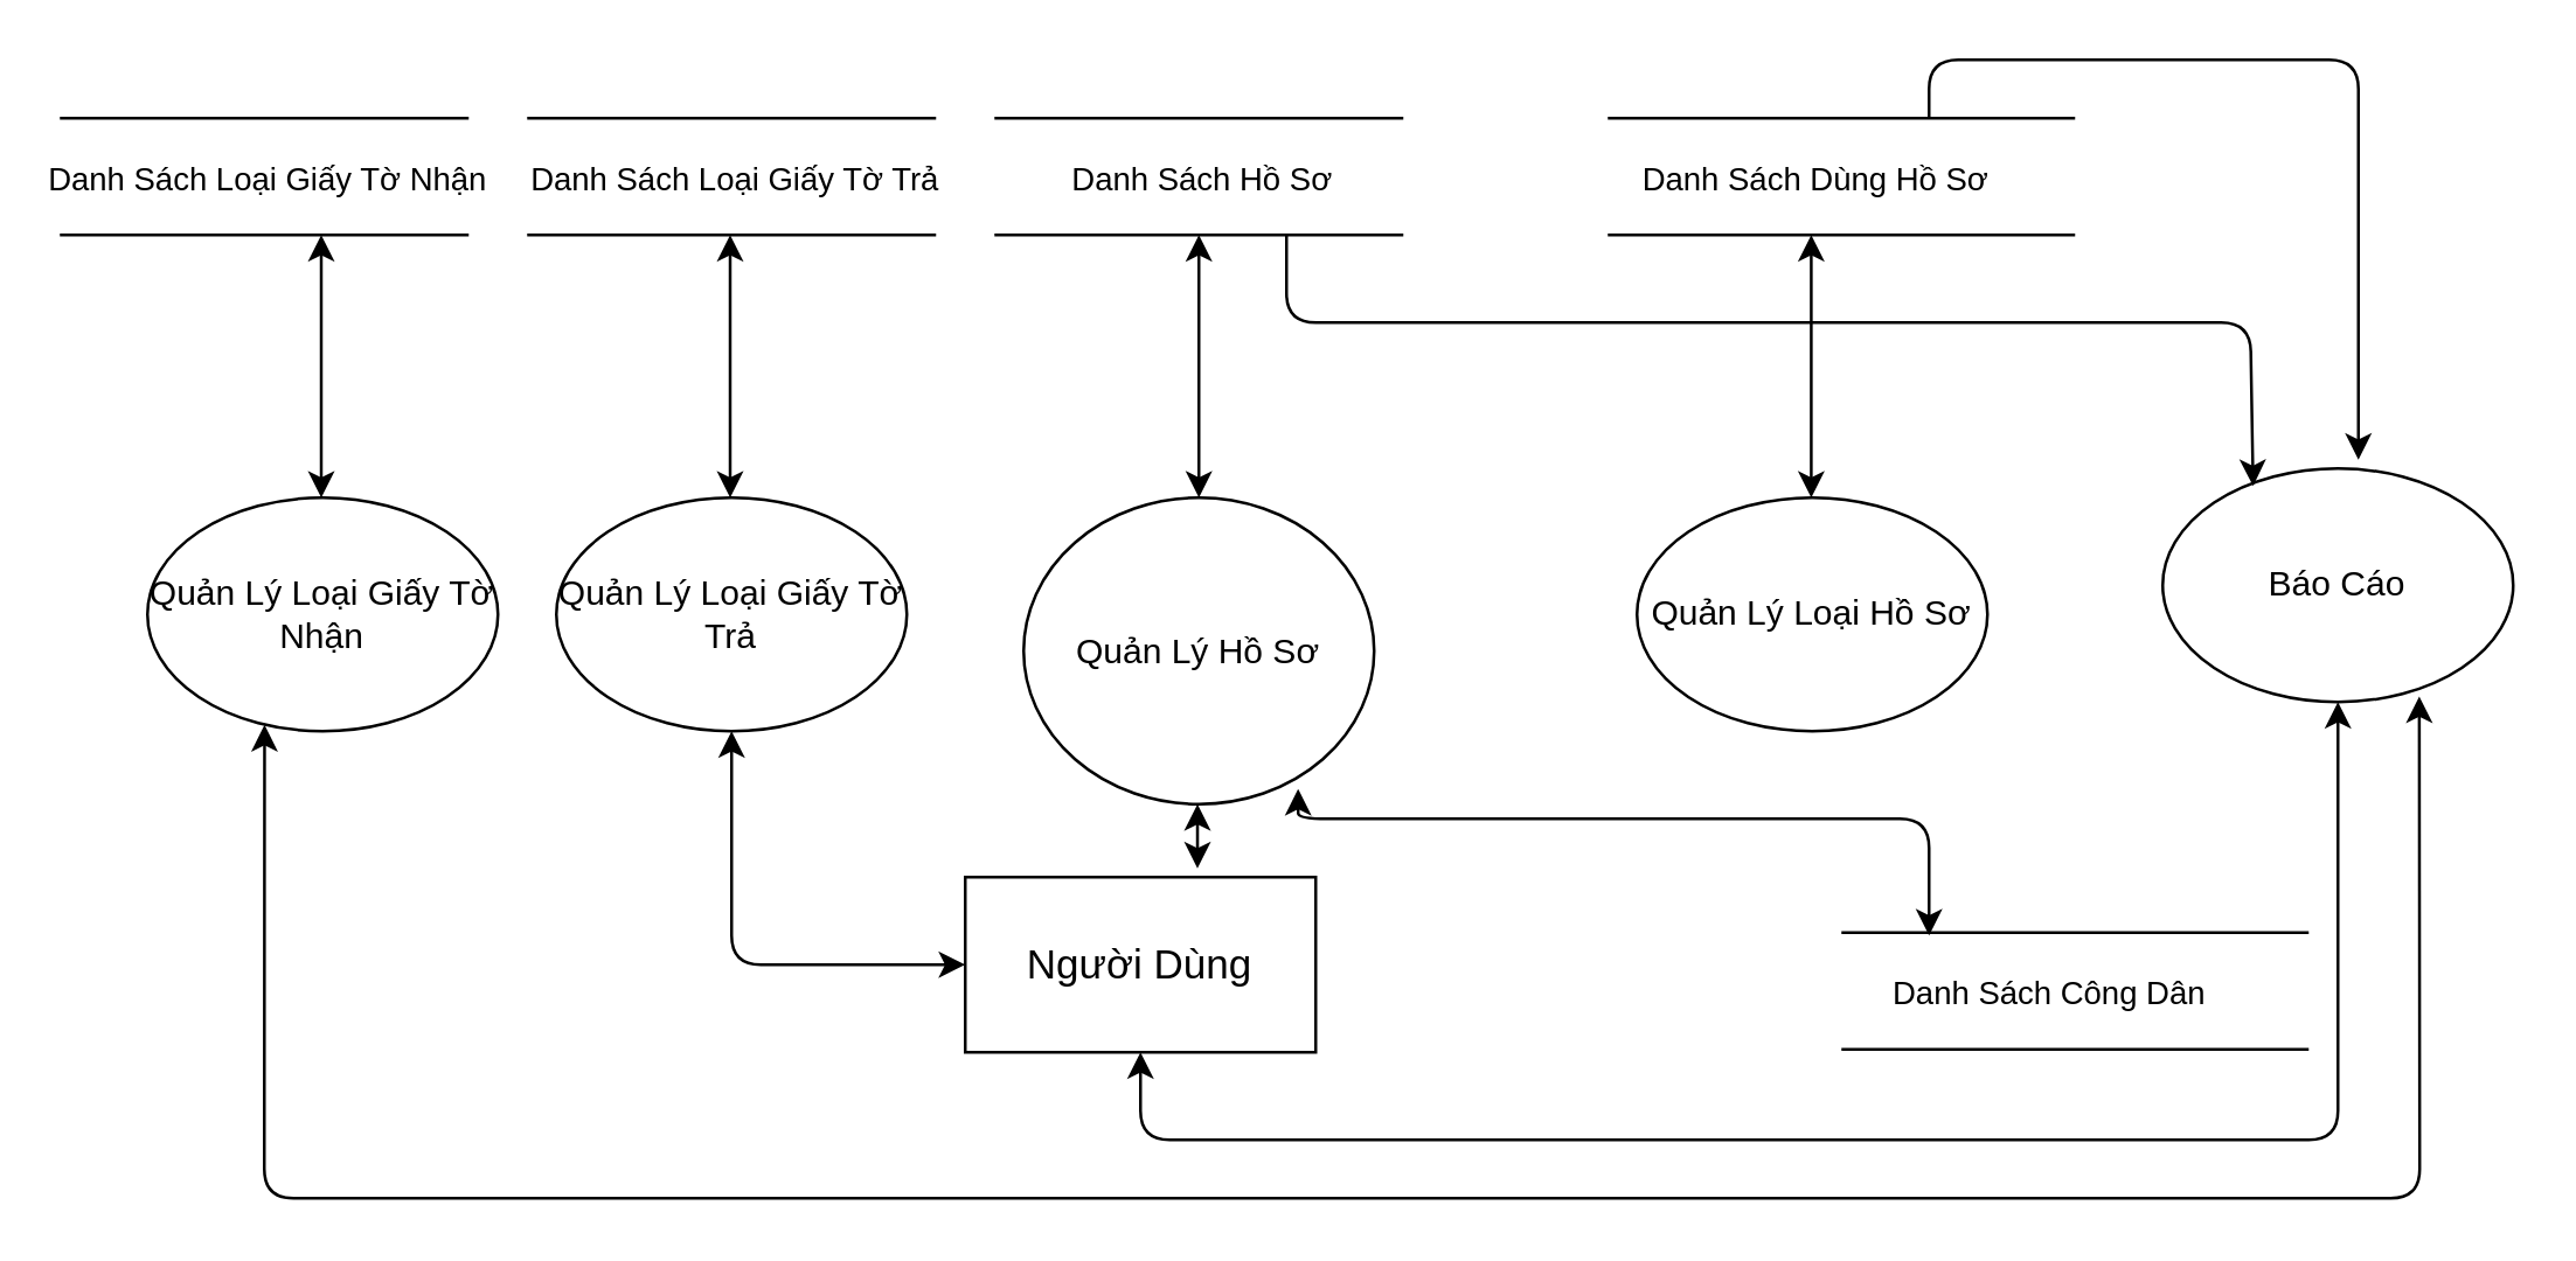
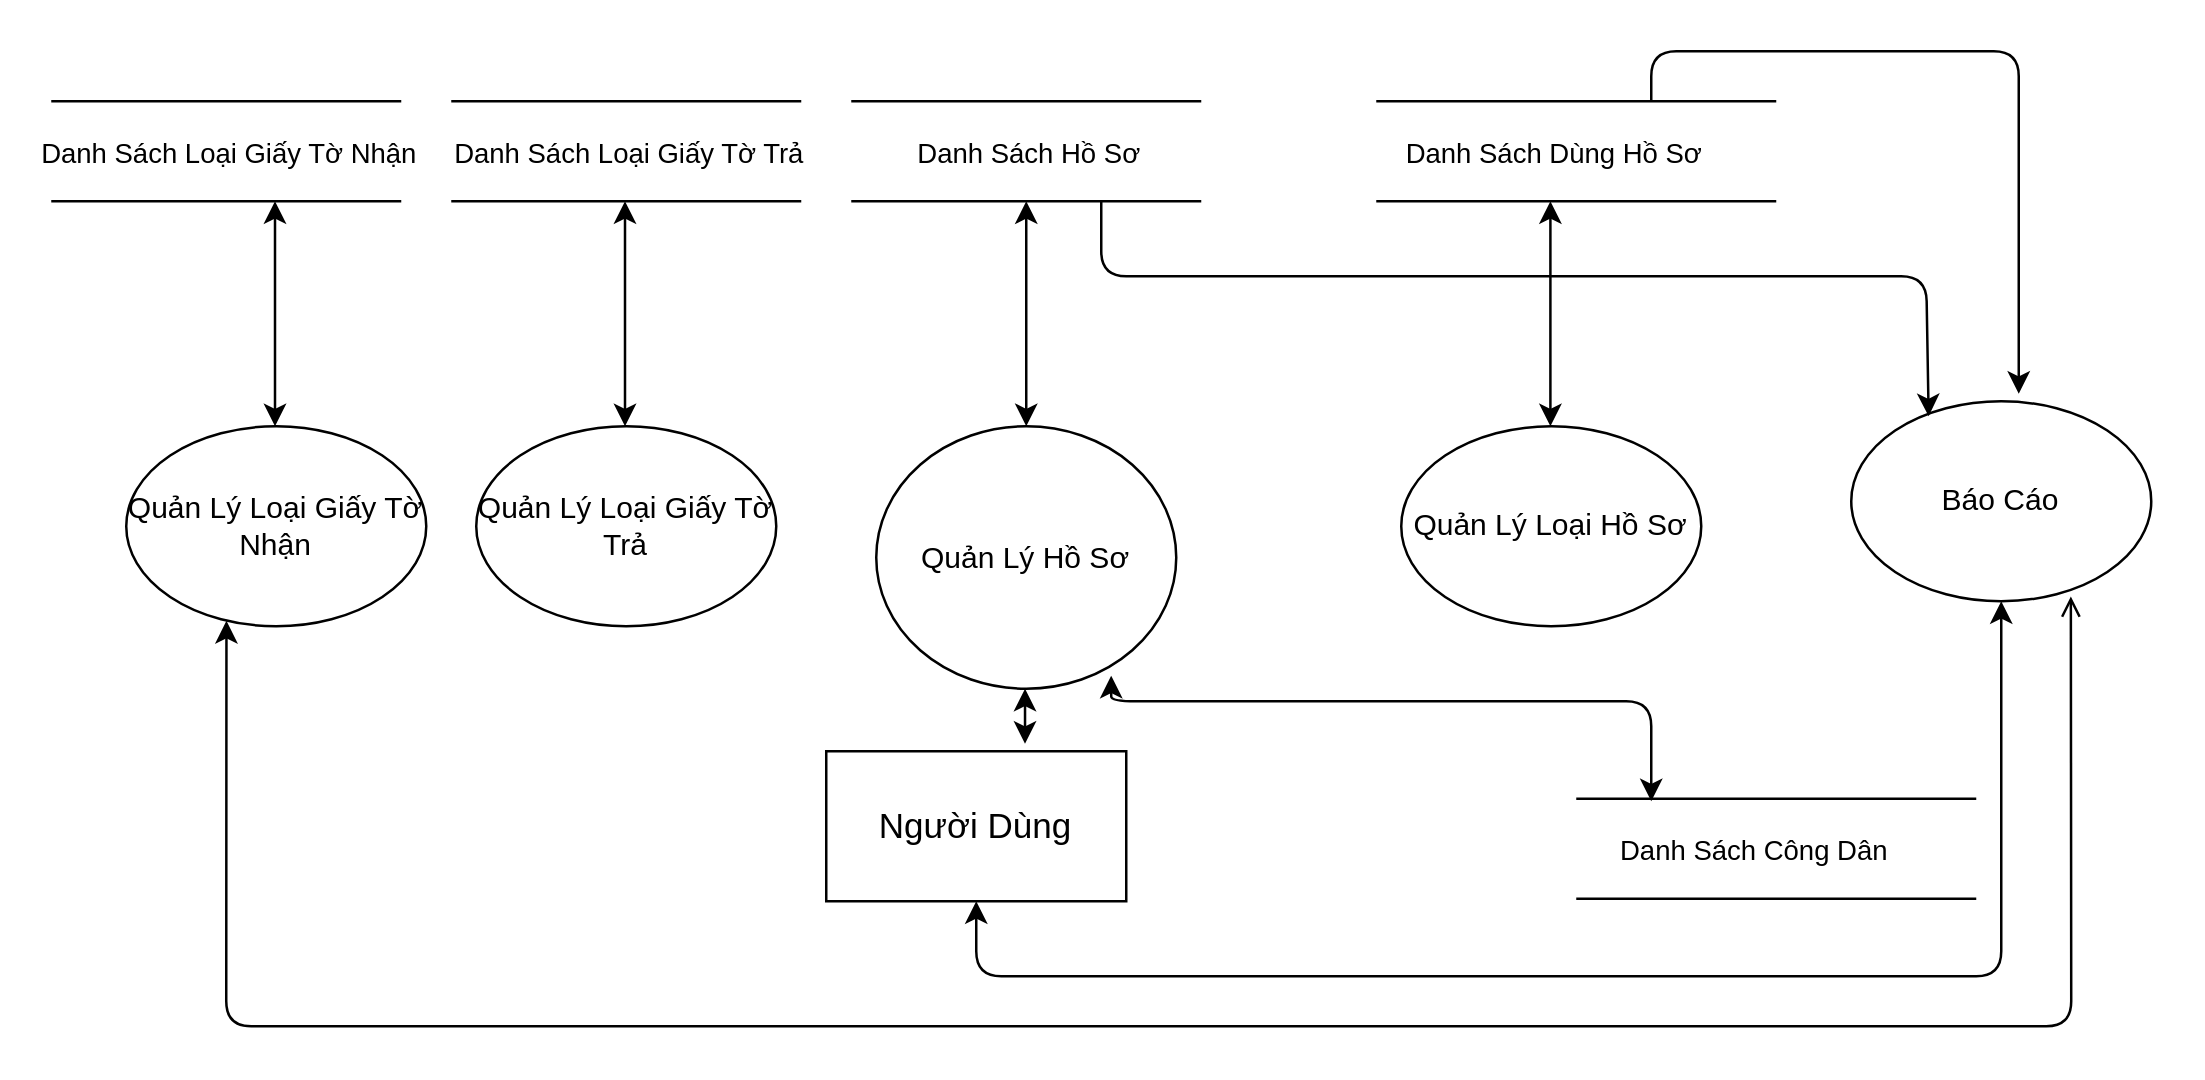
  <mxCell id="0" />
  <mxCell id="1" parent="0" />
  <mxCell id="2" value="Quản Lý Loại Giấy Tờ Trả" style="ellipse;whiteSpace=wrap;html=1;" parent="1" vertex="1"><mxGeometry x="190" y="170" width="120" height="80" as="geometry" /></mxCell>
  <mxCell id="3" value="Quản Lý Hồ Sơ" style="ellipse;whiteSpace=wrap;html=1;" parent="1" vertex="1"><mxGeometry x="350" y="170" width="120" height="105" as="geometry" /></mxCell>
  <mxCell id="4" value="Quản Lý Loại Hồ Sơ" style="ellipse;whiteSpace=wrap;html=1;" parent="1" vertex="1"><mxGeometry x="560" y="170" width="120" height="80" as="geometry" /></mxCell>
  <mxCell id="5" value="" style="endArrow=none;html=1;" parent="1" edge="1"><mxGeometry width="50" height="50" relative="1" as="geometry"><mxPoint x="340" y="40" as="sourcePoint" /><mxPoint x="480" y="40" as="targetPoint" /></mxGeometry></mxCell>
  <mxCell id="6" value="Danh Sách Hồ Sơ" style="edgeLabel;html=1;align=center;verticalAlign=middle;resizable=0;points=[];" parent="5" vertex="1" connectable="0"><mxGeometry x="0.443" y="-2" relative="1" as="geometry"><mxPoint x="-31" y="18" as="offset" /></mxGeometry></mxCell>
  <mxCell id="7" value="" style="endArrow=none;html=1;" parent="1" edge="1"><mxGeometry width="50" height="50" relative="1" as="geometry"><mxPoint x="340" y="80" as="sourcePoint" /><mxPoint x="480" y="80" as="targetPoint" /></mxGeometry></mxCell>
  <mxCell id="8" value="" style="endArrow=none;html=1;" parent="1" edge="1"><mxGeometry width="50" height="50" relative="1" as="geometry"><mxPoint x="550" y="40" as="sourcePoint" /><mxPoint x="710" y="40" as="targetPoint" /></mxGeometry></mxCell>
  <mxCell id="9" value="" style="endArrow=none;html=1;" parent="1" edge="1"><mxGeometry width="50" height="50" relative="1" as="geometry"><mxPoint x="550" y="80" as="sourcePoint" /><mxPoint x="710" y="80" as="targetPoint" /></mxGeometry></mxCell>
  <mxCell id="10" value="" style="endArrow=none;html=1;" parent="1" edge="1"><mxGeometry width="50" height="50" relative="1" as="geometry"><mxPoint x="180" y="40" as="sourcePoint" /><mxPoint x="320" y="40" as="targetPoint" /></mxGeometry></mxCell>
  <mxCell id="11" value="Danh Sách Loại Giấy Tờ Trả" style="edgeLabel;html=1;align=center;verticalAlign=middle;resizable=0;points=[];" parent="10" vertex="1" connectable="0"><mxGeometry x="0.443" y="-2" relative="1" as="geometry"><mxPoint x="-31" y="18" as="offset" /></mxGeometry></mxCell>
  <mxCell id="12" value="" style="endArrow=none;html=1;" parent="1" edge="1"><mxGeometry width="50" height="50" relative="1" as="geometry"><mxPoint x="180" y="80" as="sourcePoint" /><mxPoint x="320" y="80" as="targetPoint" /></mxGeometry></mxCell>
  <mxCell id="13" value="&lt;font style=&quot;font-size: 14px&quot;&gt;Người Dùng&lt;/font&gt;" style="rounded=0;whiteSpace=wrap;html=1;" parent="1" vertex="1"><mxGeometry x="330" y="300" width="120" height="60" as="geometry" /></mxCell>
  <mxCell id="14" value="Báo Cáo" style="ellipse;whiteSpace=wrap;html=1;" parent="1" vertex="1"><mxGeometry x="740" y="160" width="120" height="80" as="geometry" /></mxCell>
  <mxCell id="15" value="" style="endArrow=classic;startArrow=classic;html=1;" parent="1" edge="1"><mxGeometry width="50" height="50" relative="1" as="geometry"><mxPoint x="249.5" y="170" as="sourcePoint" /><mxPoint x="249.5" y="80" as="targetPoint" /></mxGeometry></mxCell>
  <mxCell id="16" value="" style="endArrow=classic;startArrow=classic;html=1;exitX=0.5;exitY=0;exitDx=0;exitDy=0;" parent="1" source="3" edge="1"><mxGeometry width="50" height="50" relative="1" as="geometry"><mxPoint x="360" y="150" as="sourcePoint" /><mxPoint x="410" y="80" as="targetPoint" /></mxGeometry></mxCell>
  <mxCell id="17" value="" style="endArrow=classic;startArrow=classic;html=1;exitX=0.5;exitY=0;exitDx=0;exitDy=0;" parent="1" edge="1"><mxGeometry width="50" height="50" relative="1" as="geometry"><mxPoint x="619.66" y="170" as="sourcePoint" /><mxPoint x="619.66" y="80" as="targetPoint" /></mxGeometry></mxCell>
  <mxCell id="18" value="" style="endArrow=classic;html=1;" parent="1" edge="1"><mxGeometry width="50" height="50" relative="1" as="geometry"><mxPoint x="660" y="40" as="sourcePoint" /><mxPoint x="807" y="157" as="targetPoint" /><Array as="points"><mxPoint x="660" y="20" /><mxPoint x="807" y="20" /></Array></mxGeometry></mxCell>
  <mxCell id="19" value="" style="endArrow=classic;html=1;entryX=0.258;entryY=0.075;entryDx=0;entryDy=0;entryPerimeter=0;" parent="1" edge="1" target="14"><mxGeometry width="50" height="50" relative="1" as="geometry"><mxPoint x="440" y="80" as="sourcePoint" /><mxPoint x="960" y="160" as="targetPoint" /><Array as="points"><mxPoint x="440" y="110" /><mxPoint x="770" y="110" /></Array></mxGeometry></mxCell>
- <mxCell id="20" value="" style="endArrow=classic;startArrow=classic;html=1;exitX=0.5;exitY=1;exitDx=0;exitDy=0;entryX=0;entryY=0.5;entryDx=0;entryDy=0;" parent="1" source="2" target="13" edge="1"><mxGeometry width="50" height="50" relative="1" as="geometry"><mxPoint x="250" y="340" as="sourcePoint" /><mxPoint x="300" y="290" as="targetPoint" /><Array as="points"><mxPoint x="250" y="330" /></Array></mxGeometry></mxCell>
  <mxCell id="21" value="" style="endArrow=classic;startArrow=classic;html=1;entryX=0.496;entryY=1;entryDx=0;entryDy=0;entryPerimeter=0;" parent="1" target="3" edge="1"><mxGeometry width="50" height="50" relative="1" as="geometry"><mxPoint x="409.5" y="297" as="sourcePoint" /><mxPoint x="409.5" y="260" as="targetPoint" /></mxGeometry></mxCell>
  <mxCell id="22" value="" style="endArrow=classic;startArrow=classic;html=1;fontStyle=1;entryX=0.5;entryY=1;entryDx=0;entryDy=0;exitX=0.5;exitY=1;exitDx=0;exitDy=0;" parent="1" source="13" target="14" edge="1"><mxGeometry width="50" height="50" relative="1" as="geometry"><mxPoint x="450" y="380" as="sourcePoint" /><mxPoint x="629.66" y="90" as="targetPoint" /><Array as="points"><mxPoint x="390" y="390" /><mxPoint x="800" y="390" /></Array></mxGeometry></mxCell>
  <mxCell id="23" value="Quản Lý Loại Giấy Tờ Nhận" style="ellipse;whiteSpace=wrap;html=1;" parent="1" vertex="1"><mxGeometry x="50" y="170" width="120" height="80" as="geometry" /></mxCell>
  <mxCell id="24" value="" style="endArrow=none;html=1;" parent="1" edge="1"><mxGeometry width="50" height="50" relative="1" as="geometry"><mxPoint x="20" y="40" as="sourcePoint" /><mxPoint x="160" y="40" as="targetPoint" /></mxGeometry></mxCell>
  <mxCell id="25" value="Danh Sách Loại Giấy Tờ Nhận" style="edgeLabel;html=1;align=center;verticalAlign=middle;resizable=0;points=[];" parent="24" vertex="1" connectable="0"><mxGeometry x="0.443" y="-2" relative="1" as="geometry"><mxPoint x="-31" y="18" as="offset" /></mxGeometry></mxCell>
  <mxCell id="26" value="" style="endArrow=none;html=1;" parent="1" edge="1"><mxGeometry width="50" height="50" relative="1" as="geometry"><mxPoint x="20" y="80" as="sourcePoint" /><mxPoint x="160" y="80" as="targetPoint" /></mxGeometry></mxCell>
  <mxCell id="27" value="" style="endArrow=classic;startArrow=classic;html=1;" parent="1" edge="1"><mxGeometry width="50" height="50" relative="1" as="geometry"><mxPoint x="109.5" y="170" as="sourcePoint" /><mxPoint x="109.5" y="80" as="targetPoint" /></mxGeometry></mxCell>
- <mxCell id="28" value="" style="endArrow=classic;startArrow=classic;html=1;fontStyle=1;entryX=0.732;entryY=0.976;entryDx=0;entryDy=0;exitX=0.334;exitY=0.973;exitDx=0;exitDy=0;exitPerimeter=0;entryPerimeter=0;" parent="1" source="23" target="14" edge="1"><mxGeometry width="50" height="50" relative="1" as="geometry"><mxPoint x="410" y="360" as="sourcePoint" /><mxPoint x="1020" y="250" as="targetPoint" /><Array as="points"><mxPoint x="90" y="410" /><mxPoint x="828" y="410" /></Array></mxGeometry></mxCell>
+ <mxCell id="28" value="" style="endArrow=open;startArrow=classic;html=1;fontStyle=1;entryX=0.732;entryY=0.976;entryDx=0;entryDy=0;exitX=0.334;exitY=0.973;exitDx=0;exitDy=0;exitPerimeter=0;entryPerimeter=0;" parent="1" source="23" target="14" edge="1"><mxGeometry width="50" height="50" relative="1" as="geometry"><mxPoint x="410" y="360" as="sourcePoint" /><mxPoint x="1020" y="250" as="targetPoint" /><Array as="points"><mxPoint x="90" y="410" /><mxPoint x="828" y="410" /></Array></mxGeometry></mxCell>
  <mxCell id="29" value="Danh Sách Dùng Hồ Sơ" style="edgeLabel;html=1;align=center;verticalAlign=middle;resizable=0;points=[];" vertex="1" connectable="0" parent="1"><mxGeometry x="620" y="60" as="geometry" /></mxCell>
  <mxCell id="30" value="" style="endArrow=none;html=1;" edge="1" parent="1"><mxGeometry width="50" height="50" relative="1" as="geometry"><mxPoint x="630" y="319" as="sourcePoint" /><mxPoint x="790" y="319" as="targetPoint" /></mxGeometry></mxCell>
  <mxCell id="31" value="" style="endArrow=none;html=1;" edge="1" parent="1"><mxGeometry width="50" height="50" relative="1" as="geometry"><mxPoint x="630" y="359" as="sourcePoint" /><mxPoint x="790" y="359" as="targetPoint" /></mxGeometry></mxCell>
  <mxCell id="32" value="Danh Sách Công Dân" style="edgeLabel;html=1;align=center;verticalAlign=middle;resizable=0;points=[];" vertex="1" connectable="0" parent="1"><mxGeometry x="700" y="339" as="geometry" /></mxCell>
  <mxCell id="33" value="" style="endArrow=classic;startArrow=classic;html=1;entryX=0.783;entryY=0.95;entryDx=0;entryDy=0;entryPerimeter=0;" edge="1" parent="1" target="3"><mxGeometry width="50" height="50" relative="1" as="geometry"><mxPoint x="660" y="320" as="sourcePoint" /><mxPoint x="409.52" y="250" as="targetPoint" /><Array as="points"><mxPoint x="660" y="280" /><mxPoint x="444" y="280" /></Array></mxGeometry></mxCell>
